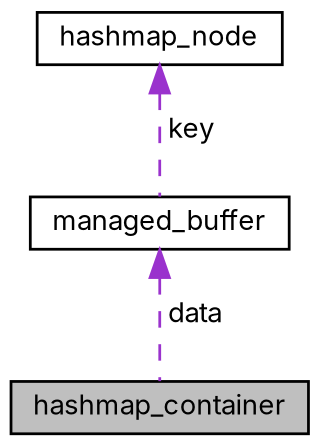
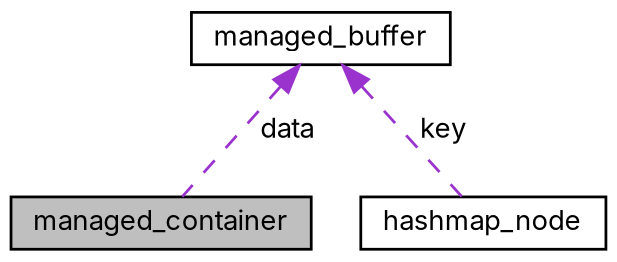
  digraph {
    fontname=Inter
    node [color=black fillcolor=white fontname=Inter fontsize=10 shape=record style=filled]
    edge [color=darkorchid3 dir=back fontname=Inter fontsize=10 labelfontname=Helvetica labelfontsize=10 style=dashed]
-   n1 [fillcolor=grey75 fontcolor=black height=0.2 label=hashmap_container width=0.4]
+   n1 [fillcolor=grey75 fontcolor=black height=0.2 label=managed_container width=0.4]
    n2 [height=0.2 label=hashmap_node width=0.4]
    n3 [height=0.2 label=managed_buffer width=0.4]
    n3 -> n1 [label=" data"]
-   n2 -> n3 [label=" key"]
+   n3 -> n2 [label=" key"]
  }
